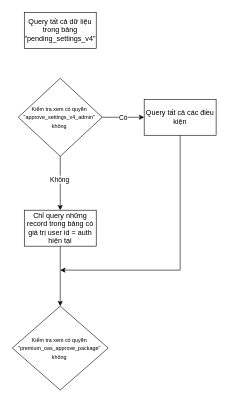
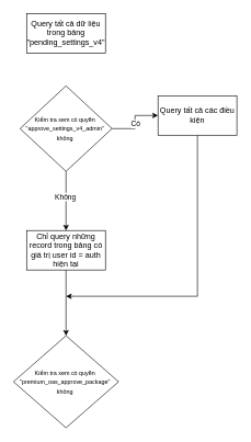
  <mxCell id="0" />
  <mxCell id="1" parent="0" />
  <mxCell id="2" value="Query tất cả dữ liệu trong bảng &quot;pending_settings_v4&quot;" style="rounded=0;whiteSpace=wrap;html=1;" vertex="1" parent="1"><mxGeometry x="40" y="20" width="120" height="60" as="geometry" /></mxCell>
  <mxCell id="3" style="edgeStyle=orthogonalEdgeStyle;rounded=0;orthogonalLoop=1;jettySize=auto;html=1;entryX=0;entryY=0.5;entryDx=0;entryDy=0;" edge="1" parent="1" source="7" target="9"><mxGeometry relative="1" as="geometry" /></mxCell>
  <mxCell id="4" value="Có" style="edgeLabel;html=1;align=center;verticalAlign=middle;resizable=0;points=[];" vertex="1" connectable="0" parent="3"><mxGeometry x="-0.037" relative="1" as="geometry"><mxPoint as="offset" /></mxGeometry></mxCell>
  <mxCell id="5" style="edgeStyle=orthogonalEdgeStyle;rounded=0;orthogonalLoop=1;jettySize=auto;html=1;" edge="1" parent="1" source="7" target="11"><mxGeometry relative="1" as="geometry" /></mxCell>
  <mxCell id="6" value="Không" style="edgeLabel;html=1;align=center;verticalAlign=middle;resizable=0;points=[];" vertex="1" connectable="0" parent="5"><mxGeometry x="-0.153" y="-2" relative="1" as="geometry"><mxPoint as="offset" /></mxGeometry></mxCell>
  <mxCell id="7" value="&lt;font style=&quot;font-size: 9px;&quot;&gt;&lt;font style=&quot;&quot;&gt;Kiểm tra xem có quyền&amp;nbsp;&lt;/font&gt;&lt;/font&gt;&lt;div&gt;&lt;font style=&quot;font-size: 9px;&quot;&gt;&lt;span style=&quot;background-color: initial;&quot;&gt;&quot;approve_settings_v4_admin&quot;&amp;nbsp;&lt;/span&gt;&lt;/font&gt;&lt;/div&gt;&lt;div&gt;&lt;font style=&quot;font-size: 9px;&quot;&gt;&lt;span style=&quot;background-color: initial;&quot;&gt;không&amp;nbsp;&lt;/span&gt;&lt;/font&gt;&lt;/div&gt;" style="rhombus;whiteSpace=wrap;html=1;" vertex="1" parent="1"><mxGeometry x="30" y="130" width="140" height="130" as="geometry" /></mxCell>
  <mxCell id="8" style="edgeStyle=orthogonalEdgeStyle;rounded=0;orthogonalLoop=1;jettySize=auto;html=1;" edge="1" parent="1" source="9"><mxGeometry relative="1" as="geometry"><mxPoint x="100" y="450" as="targetPoint" /><Array as="points"><mxPoint x="300" y="450" /></Array></mxGeometry></mxCell>
- <mxCell id="9" value="Query tất cả các điều kiện" style="rounded=0;whiteSpace=wrap;html=1;" vertex="1" parent="1"><mxGeometry x="240" y="165" width="120" height="60" as="geometry" /></mxCell>
+ <mxCell id="9" value="Query tất cả các điều kiện" style="rounded=0;whiteSpace=wrap;html=1;" vertex="1" parent="1"><mxGeometry x="240" y="145" width="120" height="60" as="geometry" /></mxCell>
  <mxCell id="10" style="edgeStyle=orthogonalEdgeStyle;rounded=0;orthogonalLoop=1;jettySize=auto;html=1;" edge="1" parent="1" source="11" target="12"><mxGeometry relative="1" as="geometry" /></mxCell>
  <mxCell id="11" value="Chỉ query những record trong bảng có giá trị user id = auth hiện tại" style="rounded=0;whiteSpace=wrap;html=1;" vertex="1" parent="1"><mxGeometry x="40" y="350" width="120" height="60" as="geometry" /></mxCell>
  <mxCell id="12" value="&lt;font style=&quot;font-size: 9px;&quot;&gt;&lt;font style=&quot;&quot;&gt;Kiểm tra xem có quyền&amp;nbsp;&lt;/font&gt;&lt;/font&gt;&lt;div&gt;&lt;font style=&quot;font-size: 9px;&quot;&gt;&lt;span style=&quot;background-color: initial;&quot;&gt;&quot;premium_oas_approve_package&quot;&amp;nbsp;&lt;/span&gt;&lt;/font&gt;&lt;/div&gt;&lt;div&gt;&lt;font style=&quot;font-size: 9px;&quot;&gt;&lt;span style=&quot;background-color: initial;&quot;&gt;không&amp;nbsp;&lt;/span&gt;&lt;/font&gt;&lt;/div&gt;" style="rhombus;whiteSpace=wrap;html=1;" vertex="1" parent="1"><mxGeometry x="20" y="510" width="160" height="140" as="geometry" /></mxCell>
